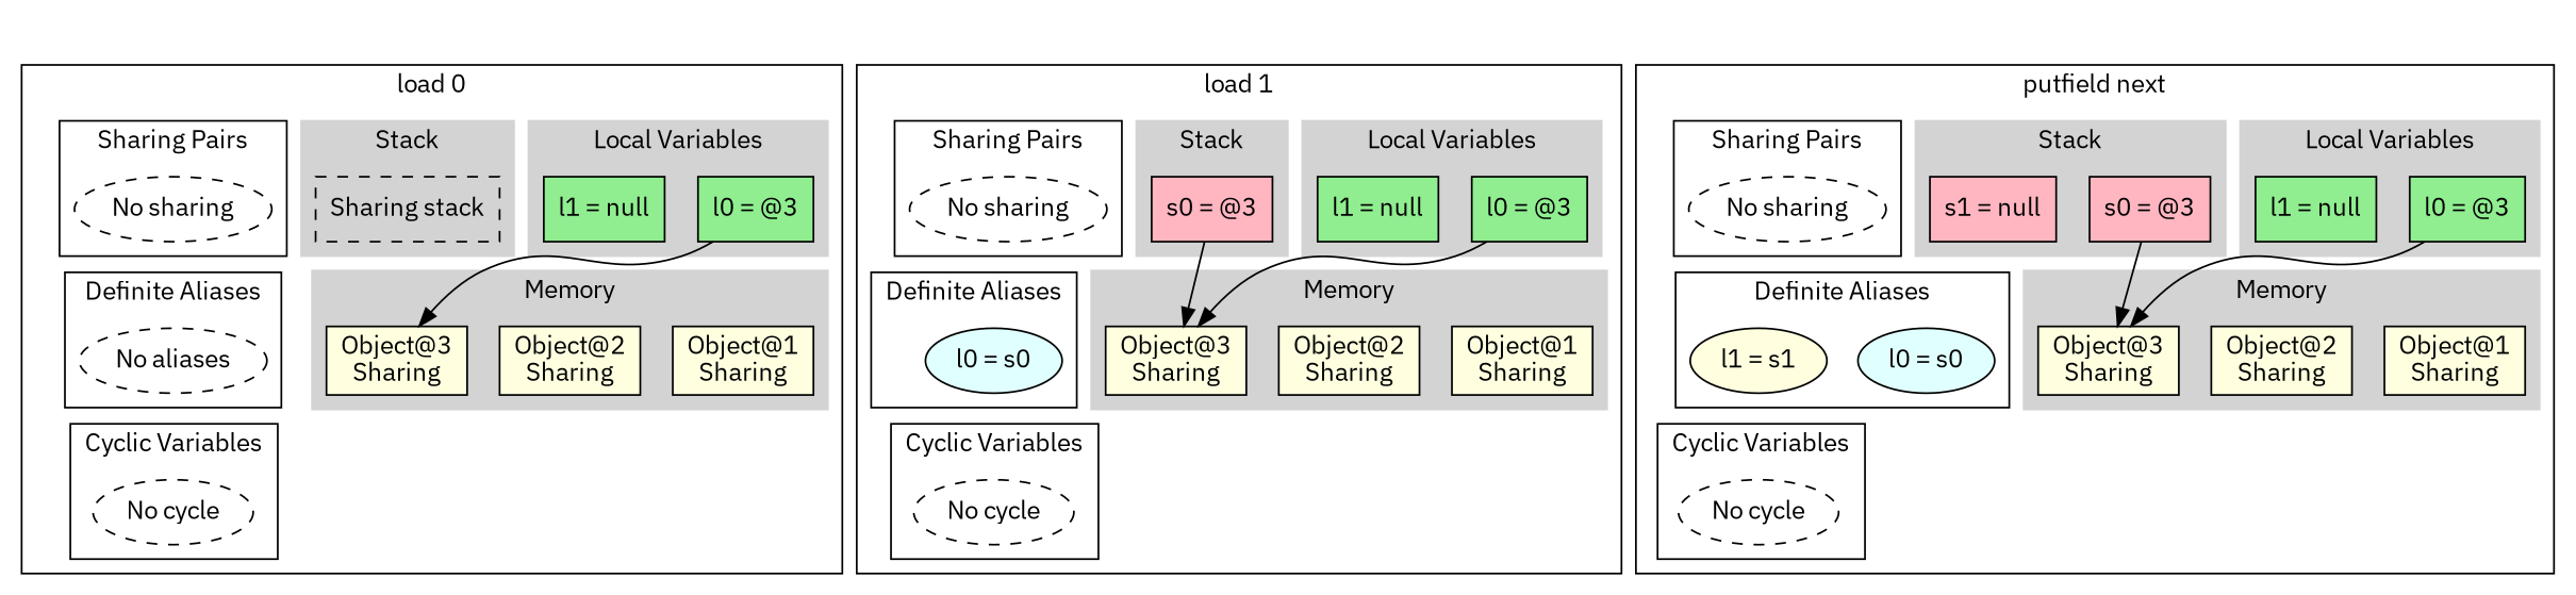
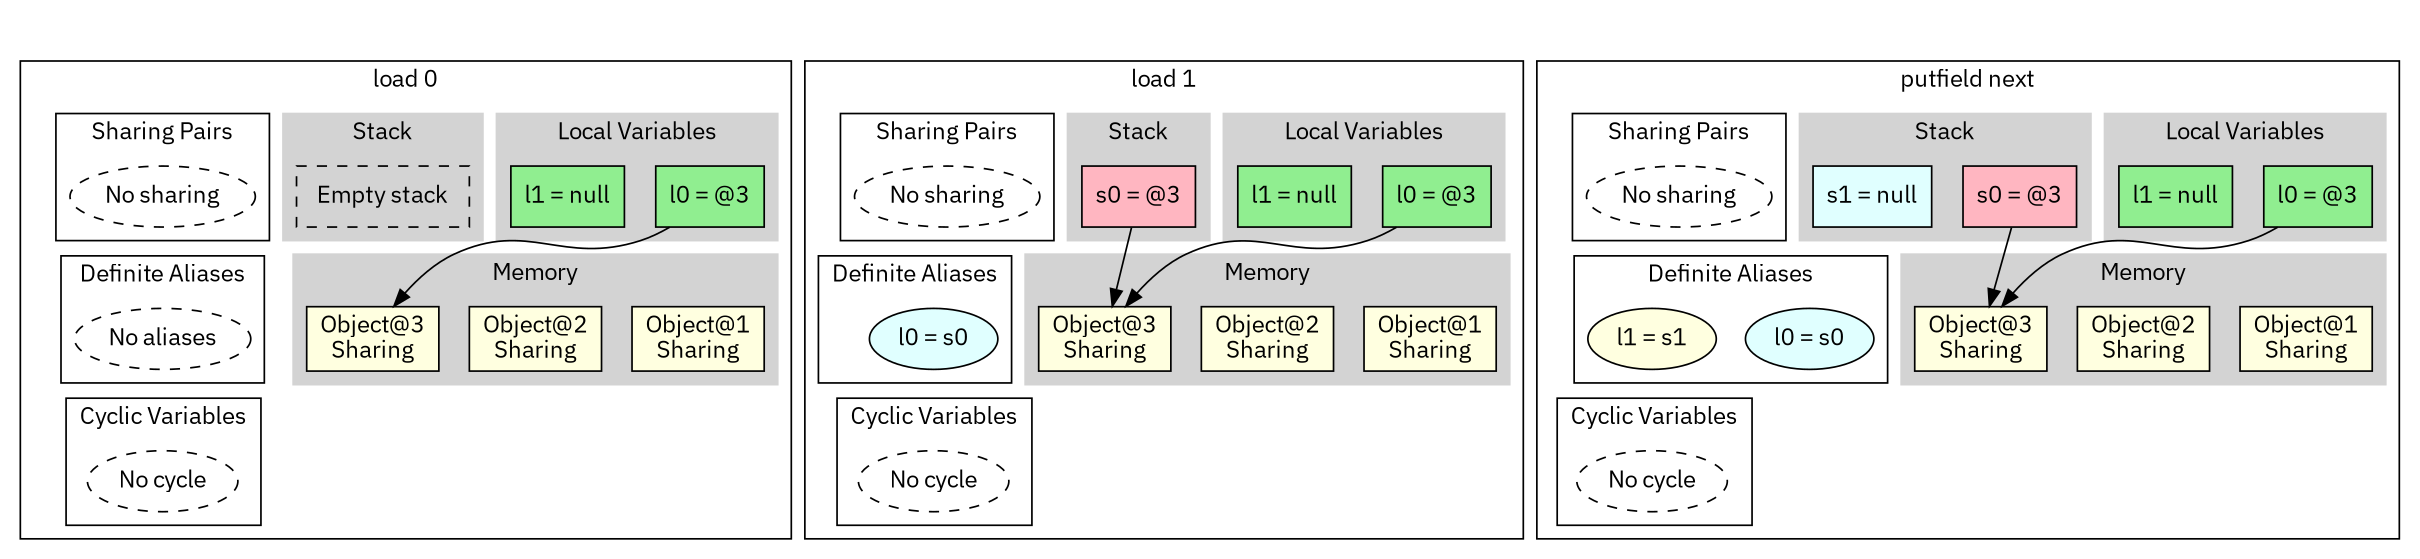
  digraph {
    anchor_start=anchor_530939103552079
    fontname="IBM Plex Sans"
    rankdir=TB
    node [fillcolor=lightyellow fontname="IBM Plex Sans" shape=box style=filled]
    edge [fontname="IBM Plex Sans" style=invis]
    anchor [fillcolor=lightblue height=0 shape=point style=invis width=0]
    n2 [fillcolor=lightgreen label="l0 = @3"]
    n3 [fillcolor=lightgreen label="l1 = null"]
-   n4 [fillcolor=white label="Sharing stack" style=dashed]
+   n4 [fillcolor=white label="Empty stack" style=dashed]
    n5 [label="Object@1\nSharing"]
    n6 [label="Object@2\nSharing"]
    n7 [label="Object@3\nSharing"]
    n8 [fillcolor=white label="No sharing" shape=ellipse style=dashed]
    n9 [fillcolor=white label="No aliases" shape=ellipse style=dashed]
    n10 [fillcolor=white label="No cycle" shape=ellipse style=dashed]
    anchor_530939092521409 [fillcolor=lightblue shape=point style=invis]
    n12 [fillcolor=lightgreen label="l0 = @3"]
    n13 [fillcolor=lightgreen label="l1 = null"]
    n14 [fillcolor=lightpink label="s0 = @3"]
    n15 [label="Object@1\nSharing"]
    n16 [label="Object@2\nSharing"]
    n17 [label="Object@3\nSharing"]
    n18 [fillcolor=white label="No sharing" shape=ellipse style=dashed]
    n19 [fillcolor=lightcyan label="l0 = s0" shape=ellipse]
    n20 [fillcolor=white label="No cycle" shape=ellipse style=dashed]
    anchor_530939093632131 [fillcolor=lightblue shape=point style=invis]
    n22 [fillcolor=lightgreen label="l0 = @3"]
    n23 [fillcolor=lightgreen label="l1 = null"]
    n24 [fillcolor=lightpink label="s0 = @3"]
-   n25 [fillcolor=lightpink label="s1 = null"]
+   n25 [fillcolor=lightcyan label="s1 = null"]
    n26 [label="Object@1\nSharing"]
    n27 [label="Object@2\nSharing"]
    n28 [label="Object@3\nSharing"]
    n29 [fillcolor=white label="No sharing" shape=ellipse style=dashed]
    n30 [fillcolor=lightcyan label="l0 = s0" shape=ellipse]
    n31 [label="l1 = s1" shape=ellipse]
    n32 [fillcolor=white label="No cycle" shape=ellipse style=dashed]
    anchor_530939103552079 [fillcolor=lightblue shape=point style=invis]
    anchor_start [fillcolor=lightblue shape=point style=invis]
    subgraph cluster_1 {
      style=invis
      anchor
    }
    subgraph cluster_2 {
      label="load 0"
      anchor_530939092521409
      subgraph cluster_3 {
        color=lightgrey
        label="Local Variables"
        style=filled
        n2
        n3
      }
      subgraph cluster_4 {
        color=lightgrey
        label=Stack
        style=filled
        n4
      }
      subgraph cluster_5 {
        color=lightgrey
        label=Memory
        style=filled
        n5
        n6
        n7
      }
      subgraph cluster_6 {
        label="Sharing Pairs"
        n8
      }
      subgraph cluster_7 {
        label="Definite Aliases"
        n9
      }
      subgraph cluster_8 {
        label="Cyclic Variables"
        n10
      }
    }
    subgraph cluster_9 {
      label="load 1"
      anchor_530939093632131
      subgraph cluster_10 {
        color=lightgrey
        label="Local Variables"
        style=filled
        n12
        n13
      }
      subgraph cluster_11 {
        color=lightgrey
        label=Stack
        style=filled
        n14
      }
      subgraph cluster_12 {
        color=lightgrey
        label=Memory
        style=filled
        n15
        n16
        n17
      }
      subgraph cluster_13 {
        label="Sharing Pairs"
        n18
      }
      subgraph cluster_14 {
        label="Definite Aliases"
        n19
      }
      subgraph cluster_15 {
        label="Cyclic Variables"
        n20
      }
    }
    subgraph cluster_16 {
      label="putfield next"
      anchor_530939103552079
      subgraph cluster_17 {
        color=lightgrey
        label="Local Variables"
        style=filled
        n22
        n23
      }
      subgraph cluster_18 {
        color=lightgrey
        label=Stack
        style=filled
        n24
        n25
      }
      subgraph cluster_19 {
        color=lightgrey
        label=Memory
        style=filled
        n26
        n27
        n28
      }
      subgraph cluster_20 {
        label="Sharing Pairs"
        n29
      }
      subgraph cluster_21 {
        label="Definite Aliases"
        n30
        n31
      }
      subgraph cluster_22 {
        label="Cyclic Variables"
        n32
      }
    }
    n2 -> n7 [style=""]
    n8 -> n9 [weight=10]
    n9 -> n10 [weight=10]
    n12 -> n17 [style=""]
    n14 -> n17 [style=""]
    n18 -> n19 [weight=10]
    n19 -> n20 [weight=10]
    n22 -> n28 [style=""]
    n24 -> n28 [style=""]
    n29 -> n31 [weight=10]
    n31 -> n32 [weight=10]
    anchor_start -> anchor_530939092521409
    anchor_start -> anchor_530939093632131
    anchor_start -> anchor_530939103552079
  }
